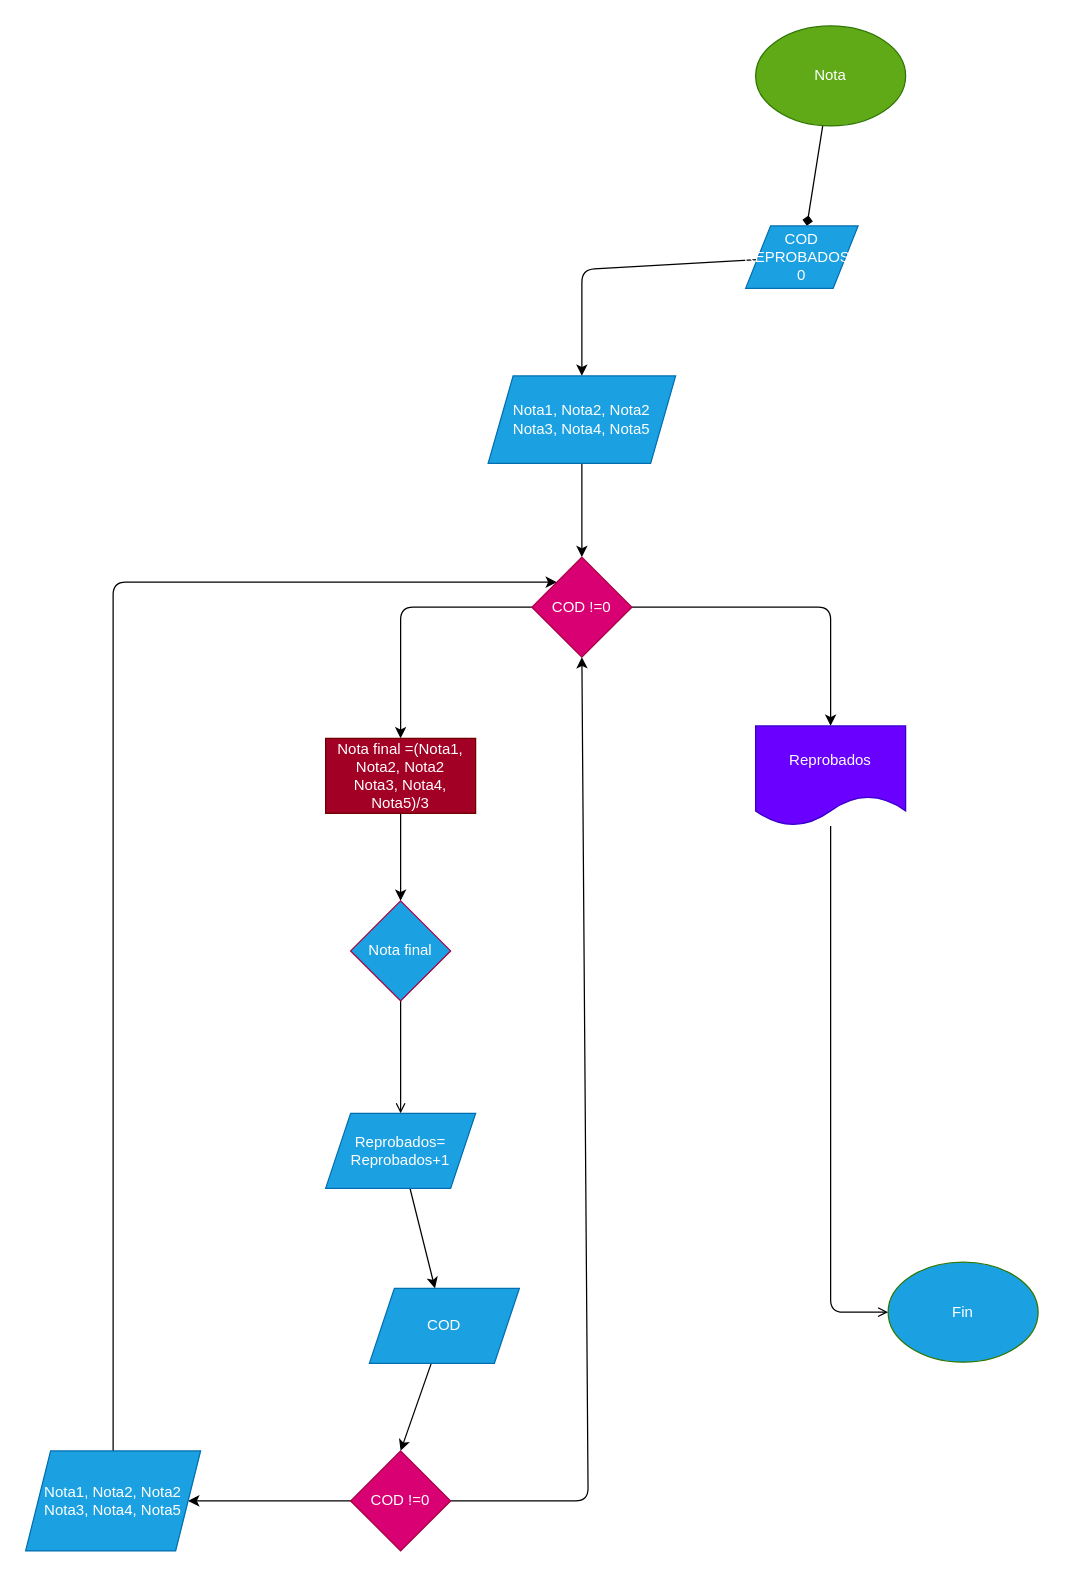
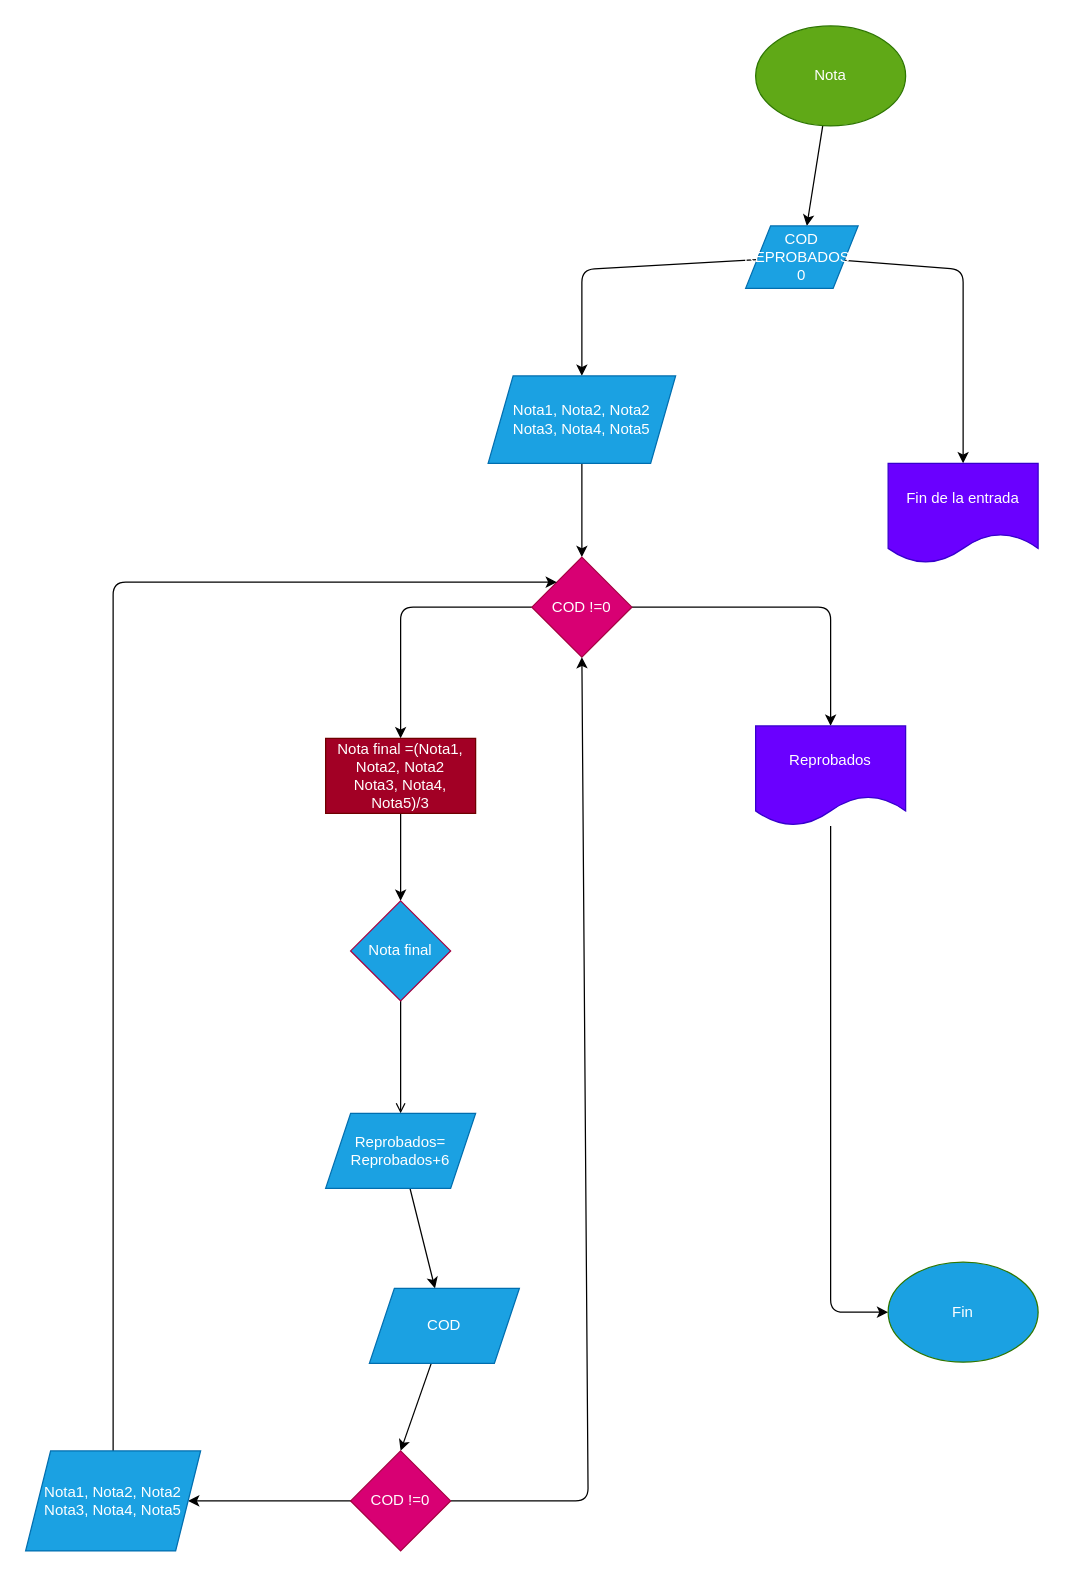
  <mxCell id="0" />
  <mxCell id="1" parent="0" />
- <mxCell id="2" value="" style="edgeStyle=none;html=1;endArrow=diamond;" edge="1" parent="1" source="3" target="6"><mxGeometry relative="1" as="geometry" /></mxCell>
+ <mxCell id="2" value="" style="edgeStyle=none;html=1;" edge="1" parent="1" source="3" target="6"><mxGeometry relative="1" as="geometry" /></mxCell>
  <mxCell id="3" value="Nota" style="ellipse;whiteSpace=wrap;html=1;fillColor=#60a917;fontColor=#ffffff;strokeColor=#2D7600;" vertex="1" parent="1"><mxGeometry x="604" y="20" width="120" height="80" as="geometry" /></mxCell>
+ <mxCell id="4" value="" style="edgeStyle=none;html=1;" edge="1" parent="1" source="6" target="7"><mxGeometry relative="1" as="geometry"><Array as="points"><mxPoint x="770" y="215" /></Array></mxGeometry></mxCell>
  <mxCell id="5" value="" style="edgeStyle=none;html=1;entryX=0.5;entryY=0;entryDx=0;entryDy=0;" edge="1" parent="1" source="6" target="9"><mxGeometry relative="1" as="geometry"><mxPoint x="508" y="215" as="targetPoint" /><Array as="points"><mxPoint x="465" y="215" /></Array></mxGeometry></mxCell>
  <mxCell id="6" value="COD&lt;br&gt;REPROBADOS= 0" style="shape=parallelogram;perimeter=parallelogramPerimeter;whiteSpace=wrap;html=1;fixedSize=1;fillColor=#1ba1e2;fontColor=#ffffff;strokeColor=#006EAF;" vertex="1" parent="1"><mxGeometry x="596" y="180" width="90" height="50" as="geometry" /></mxCell>
+ <mxCell id="7" value="Fin de la entrada" style="shape=document;whiteSpace=wrap;html=1;boundedLbl=1;fillColor=#6a00ff;fontColor=#ffffff;strokeColor=#3700CC;" vertex="1" parent="1"><mxGeometry x="710" y="370" width="120" height="80" as="geometry" /></mxCell>
  <mxCell id="8" value="" style="edgeStyle=none;html=1;" edge="1" parent="1" source="9" target="12"><mxGeometry relative="1" as="geometry" /></mxCell>
  <mxCell id="9" value="Nota1, Nota2, Nota2&lt;br&gt;Nota3, Nota4, Nota5" style="shape=parallelogram;perimeter=parallelogramPerimeter;whiteSpace=wrap;html=1;fixedSize=1;fillColor=#1ba1e2;fontColor=#ffffff;strokeColor=#006EAF;" vertex="1" parent="1"><mxGeometry x="390" y="300" width="150" height="70" as="geometry" /></mxCell>
  <mxCell id="10" value="" style="edgeStyle=none;html=1;" edge="1" parent="1" source="12" target="14"><mxGeometry relative="1" as="geometry"><Array as="points"><mxPoint x="664" y="485" /></Array></mxGeometry></mxCell>
  <mxCell id="11" value="" style="edgeStyle=none;html=1;" edge="1" parent="1" source="12" target="16"><mxGeometry relative="1" as="geometry"><Array as="points"><mxPoint x="320" y="485" /></Array></mxGeometry></mxCell>
  <mxCell id="12" value="COD !=0" style="rhombus;whiteSpace=wrap;html=1;fillColor=#d80073;fontColor=#ffffff;strokeColor=#A50040;" vertex="1" parent="1"><mxGeometry x="425" y="445" width="80" height="80" as="geometry" /></mxCell>
- <mxCell id="13" style="edgeStyle=none;html=1;entryX=0;entryY=0.5;entryDx=0;entryDy=0;endArrow=open;" edge="1" parent="1" source="14" target="28"><mxGeometry relative="1" as="geometry"><Array as="points"><mxPoint x="664" y="1049" /></Array></mxGeometry></mxCell>
+ <mxCell id="13" style="edgeStyle=none;html=1;entryX=0;entryY=0.5;entryDx=0;entryDy=0;" edge="1" parent="1" source="14" target="28"><mxGeometry relative="1" as="geometry"><Array as="points"><mxPoint x="664" y="1049" /></Array></mxGeometry></mxCell>
  <mxCell id="14" value="Reprobados" style="shape=document;whiteSpace=wrap;html=1;boundedLbl=1;fillColor=#6a00ff;fontColor=#ffffff;strokeColor=#3700CC;" vertex="1" parent="1"><mxGeometry x="604" y="580" width="120" height="80" as="geometry" /></mxCell>
  <mxCell id="15" value="" style="edgeStyle=none;html=1;" edge="1" parent="1" source="16" target="18"><mxGeometry relative="1" as="geometry" /></mxCell>
  <mxCell id="16" value="Nota final =(Nota1, Nota2, Nota2&lt;br&gt;Nota3, Nota4, Nota5)/3" style="whiteSpace=wrap;html=1;fillColor=#a20025;fontColor=#ffffff;strokeColor=#6F0000;" vertex="1" parent="1"><mxGeometry x="260" y="590" width="120" height="60" as="geometry" /></mxCell>
  <mxCell id="17" value="" style="edgeStyle=none;html=1;endArrow=open;" edge="1" parent="1" source="18" target="20"><mxGeometry relative="1" as="geometry" /></mxCell>
  <mxCell id="18" value="Nota final" style="rhombus;whiteSpace=wrap;html=1;fillColor=#1ba1e2;fontColor=#ffffff;strokeColor=#A50040;" vertex="1" parent="1"><mxGeometry x="280" y="720" width="80" height="80" as="geometry" /></mxCell>
  <mxCell id="19" value="" style="edgeStyle=none;html=1;" edge="1" parent="1" source="20" target="22"><mxGeometry relative="1" as="geometry" /></mxCell>
- <mxCell id="20" value="Reprobados= Reprobados+1" style="shape=parallelogram;perimeter=parallelogramPerimeter;whiteSpace=wrap;html=1;fixedSize=1;fillColor=#1ba1e2;fontColor=#ffffff;strokeColor=#006EAF;" vertex="1" parent="1"><mxGeometry x="260" y="890" width="120" height="60" as="geometry" /></mxCell>
+ <mxCell id="20" value="Reprobados= Reprobados+6" style="shape=parallelogram;perimeter=parallelogramPerimeter;whiteSpace=wrap;html=1;fixedSize=1;fillColor=#1ba1e2;fontColor=#ffffff;strokeColor=#006EAF;" vertex="1" parent="1"><mxGeometry x="260" y="890" width="120" height="60" as="geometry" /></mxCell>
  <mxCell id="21" value="" style="edgeStyle=none;html=1;" edge="1" parent="1" source="22"><mxGeometry relative="1" as="geometry"><mxPoint x="320" y="1160" as="targetPoint" /></mxGeometry></mxCell>
  <mxCell id="22" value="COD" style="shape=parallelogram;perimeter=parallelogramPerimeter;whiteSpace=wrap;html=1;fixedSize=1;fillColor=#1ba1e2;fontColor=#ffffff;strokeColor=#006EAF;" vertex="1" parent="1"><mxGeometry x="295" y="1030" width="120" height="60" as="geometry" /></mxCell>
  <mxCell id="23" value="" style="edgeStyle=none;html=1;" edge="1" parent="1" target="27"><mxGeometry relative="1" as="geometry"><mxPoint x="290" y="1200" as="sourcePoint" /></mxGeometry></mxCell>
  <mxCell id="24" style="edgeStyle=none;html=1;entryX=0.5;entryY=1;entryDx=0;entryDy=0;" edge="1" parent="1" source="25" target="12"><mxGeometry relative="1" as="geometry"><Array as="points"><mxPoint x="470" y="1200" /></Array></mxGeometry></mxCell>
  <mxCell id="25" value="COD !=0" style="rhombus;whiteSpace=wrap;html=1;fillColor=#d80073;fontColor=#ffffff;strokeColor=#A50040;" vertex="1" parent="1"><mxGeometry x="280" y="1160" width="80" height="80" as="geometry" /></mxCell>
  <mxCell id="26" value="" style="edgeStyle=none;html=1;entryX=0;entryY=0;entryDx=0;entryDy=0;" edge="1" parent="1" source="27" target="12"><mxGeometry relative="1" as="geometry"><mxPoint x="-30" y="1000" as="targetPoint" /><Array as="points"><mxPoint x="90" y="465" /></Array></mxGeometry></mxCell>
  <mxCell id="27" value="&lt;span&gt;Nota1, Nota2, Nota2&lt;/span&gt;&lt;br&gt;&lt;span&gt;Nota3, Nota4, Nota5&lt;/span&gt;" style="shape=parallelogram;perimeter=parallelogramPerimeter;whiteSpace=wrap;html=1;fixedSize=1;fillColor=#1ba1e2;fontColor=#ffffff;strokeColor=#006EAF;" vertex="1" parent="1"><mxGeometry x="20" y="1160" width="140" height="80" as="geometry" /></mxCell>
  <mxCell id="28" value="Fin" style="ellipse;whiteSpace=wrap;html=1;fillColor=#1ba1e2;fontColor=#ffffff;strokeColor=#2D7600;" vertex="1" parent="1"><mxGeometry x="710" y="1009" width="120" height="80" as="geometry" /></mxCell>
